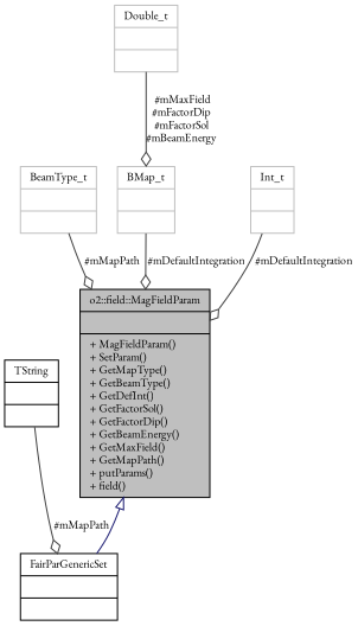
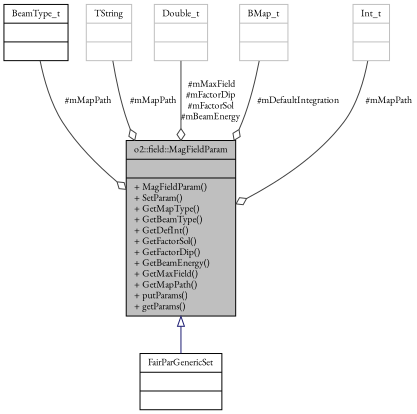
  digraph {
    fontname="EB Garamond"
    node [color=grey75 fontname="EB Garamond" fontsize=10 shape=record]
    edge [color=grey25 fontname="EB Garamond" fontsize=10 labelfontname=Helvetica labelfontsize=10 style=solid arrowhead=odiamond]
-   n1 [color=black fillcolor=grey75 fontcolor=black height=0.2 label="{o2::field::MagFieldParam\n||+ MagFieldParam()\l+ SetParam()\l+ GetMapType()\l+ GetBeamType()\l+ GetDefInt()\l+ GetFactorSol()\l+ GetFactorDip()\l+ GetBeamEnergy()\l+ GetMaxField()\l+ GetMapPath()\l+ putParams()\l+ field()\l}" style=filled width=0.4]
+   n1 [color=black fillcolor=grey75 fontcolor=black height=0.2 label="{o2::field::MagFieldParam\n||+ MagFieldParam()\l+ SetParam()\l+ GetMapType()\l+ GetBeamType()\l+ GetDefInt()\l+ GetFactorSol()\l+ GetFactorDip()\l+ GetBeamEnergy()\l+ GetMaxField()\l+ GetMapPath()\l+ putParams()\l+ getParams()\l}" style=filled width=0.4]
    n2 [color=black height=0.2 label="{FairParGenericSet\n||}" width=0.4]
-   n3 [height=0.2 label="{BeamType_t\n||}" width=0.4]
-   n4 [color=black height=0.2 label="{TString\n||}" width=0.4]
+   n3 [color=black height=0.2 label="{BeamType_t\n||}" width=0.4]
+   n4 [height=0.2 label="{TString\n||}" width=0.4]
    n5 [height=0.2 label="{Double_t\n||}" width=0.4]
    n6 [height=0.2 label="{BMap_t\n||}" width=0.4]
    n7 [height=0.2 label="{Int_t\n||}" width=0.4]
    n1 -> n2 [arrowtail=onormal color=midnightblue dir=back arrowhead=""]
    n3 -> n1 [label=" #mMapPath"]
-   n4 -> n2 [label=" #mMapPath"]
-   n5 -> n6 [label=" #mMaxField\n#mFactorDip\n#mFactorSol\n#mBeamEnergy"]
+   n4 -> n1 [label=" #mMapPath"]
+   n5 -> n1 [label=" #mMaxField\n#mFactorDip\n#mFactorSol\n#mBeamEnergy"]
    n6 -> n1 [label=" #mDefaultIntegration"]
-   n7 -> n1 [label=" #mDefaultIntegration"]
+   n7 -> n1 [label=" #mMapPath"]
  }
